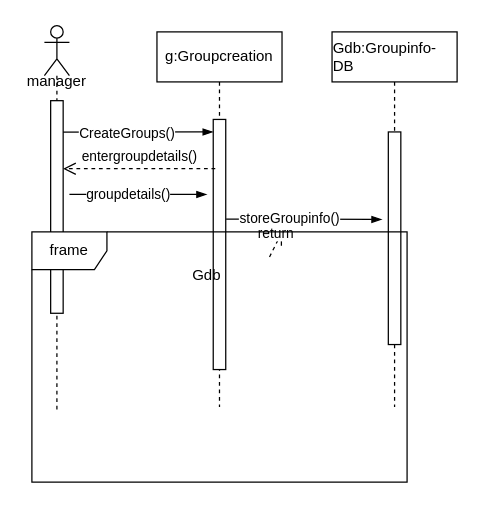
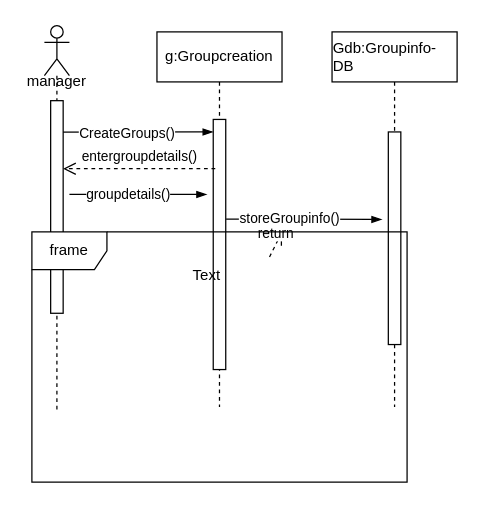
  <mxCell id="0" />
  <mxCell id="1" parent="0" />
  <mxCell id="2" value="g:Groupcreation" style="shape=umlLifeline;perimeter=lifelinePerimeter;whiteSpace=wrap;html=1;container=0;dropTarget=0;collapsible=0;recursiveResize=0;outlineConnect=0;portConstraint=eastwest;newEdgeStyle={&quot;edgeStyle&quot;:&quot;elbowEdgeStyle&quot;,&quot;elbow&quot;:&quot;vertical&quot;,&quot;curved&quot;:0,&quot;rounded&quot;:0};" parent="1" vertex="1"><mxGeometry x="125" y="25" width="100" height="300" as="geometry" /></mxCell>
  <mxCell id="3" value="" style="html=1;points=[];perimeter=orthogonalPerimeter;outlineConnect=0;targetShapes=umlLifeline;portConstraint=eastwest;newEdgeStyle={&quot;edgeStyle&quot;:&quot;elbowEdgeStyle&quot;,&quot;elbow&quot;:&quot;vertical&quot;,&quot;curved&quot;:0,&quot;rounded&quot;:0};" parent="2" vertex="1"><mxGeometry x="45" y="70" width="10" height="200" as="geometry" /></mxCell>
  <mxCell id="4" value="&lt;div style=&quot;text-align: start;&quot;&gt;Gdb:Groupinfo-DB&lt;/div&gt;" style="shape=umlLifeline;perimeter=lifelinePerimeter;whiteSpace=wrap;html=1;container=0;dropTarget=0;collapsible=0;recursiveResize=0;outlineConnect=0;portConstraint=eastwest;newEdgeStyle={&quot;edgeStyle&quot;:&quot;elbowEdgeStyle&quot;,&quot;elbow&quot;:&quot;vertical&quot;,&quot;curved&quot;:0,&quot;rounded&quot;:0};" parent="1" vertex="1"><mxGeometry x="265" y="25" width="100" height="300" as="geometry" /></mxCell>
  <mxCell id="5" value="" style="html=1;points=[];perimeter=orthogonalPerimeter;outlineConnect=0;targetShapes=umlLifeline;portConstraint=eastwest;newEdgeStyle={&quot;edgeStyle&quot;:&quot;elbowEdgeStyle&quot;,&quot;elbow&quot;:&quot;vertical&quot;,&quot;curved&quot;:0,&quot;rounded&quot;:0};" parent="4" vertex="1"><mxGeometry x="45" y="80" width="10" height="170" as="geometry" /></mxCell>
  <mxCell id="6" value="" style="edgeStyle=elbowEdgeStyle;fontSize=12;html=1;endArrow=blockThin;endFill=1;rounded=0;exitX=1;exitY=1;exitDx=0;exitDy=0;exitPerimeter=0;elbow=vertical;" edge="1" parent="1" target="3"><mxGeometry width="160" relative="1" as="geometry"><mxPoint x="45" y="105.2" as="sourcePoint" /><mxPoint x="165" y="105" as="targetPoint" /></mxGeometry></mxCell>
  <mxCell id="7" value="CreateGroups()" style="edgeLabel;html=1;align=center;verticalAlign=middle;resizable=0;points=[];" vertex="1" connectable="0" parent="6"><mxGeometry x="-0.317" y="2" relative="1" as="geometry"><mxPoint x="13" y="2" as="offset" /></mxGeometry></mxCell>
  <mxCell id="8" value="" style="shape=umlLifeline;perimeter=lifelinePerimeter;whiteSpace=wrap;html=1;container=1;dropTarget=0;collapsible=0;recursiveResize=0;outlineConnect=0;portConstraint=eastwest;newEdgeStyle={&quot;curved&quot;:0,&quot;rounded&quot;:0};participant=umlActor;size=40;" vertex="1" parent="1"><mxGeometry x="35" y="20" width="20" height="310" as="geometry" /></mxCell>
  <mxCell id="9" value="" style="html=1;points=[[0,0,0,0,5],[0,1,0,0,-5],[1,0,0,0,5],[1,1,0,0,-5]];perimeter=orthogonalPerimeter;outlineConnect=0;targetShapes=umlLifeline;portConstraint=eastwest;newEdgeStyle={&quot;curved&quot;:0,&quot;rounded&quot;:0};" vertex="1" parent="8"><mxGeometry x="5" y="60" width="10" height="170" as="geometry" /></mxCell>
  <mxCell id="10" value="entergroupdetails()" style="html=1;verticalAlign=bottom;endArrow=open;dashed=1;endSize=8;curved=0;rounded=0;exitX=0.161;exitY=0.197;exitDx=0;exitDy=0;exitPerimeter=0;" edge="1" parent="1" source="3" target="9"><mxGeometry relative="1" as="geometry"><mxPoint x="165" y="135" as="sourcePoint" /><mxPoint x="55" y="135" as="targetPoint" /></mxGeometry></mxCell>
  <mxCell id="11" value="" style="edgeStyle=elbowEdgeStyle;fontSize=12;html=1;endArrow=blockThin;endFill=1;rounded=0;elbow=vertical;" edge="1" parent="1"><mxGeometry width="160" relative="1" as="geometry"><mxPoint x="55" y="155" as="sourcePoint" /><mxPoint x="165" y="155" as="targetPoint" /></mxGeometry></mxCell>
  <mxCell id="12" value="groupdetails()" style="edgeLabel;html=1;align=center;verticalAlign=middle;resizable=0;points=[];" vertex="1" connectable="0" parent="11"><mxGeometry x="-0.171" y="1" relative="1" as="geometry"><mxPoint as="offset" /></mxGeometry></mxCell>
  <mxCell id="13" value="" style="edgeStyle=elbowEdgeStyle;fontSize=12;html=1;endArrow=blockThin;endFill=1;rounded=0;exitX=1.03;exitY=0.399;exitDx=0;exitDy=0;exitPerimeter=0;" edge="1" parent="1" source="3"><mxGeometry width="160" relative="1" as="geometry"><mxPoint x="185" y="175" as="sourcePoint" /><mxPoint x="305" y="175" as="targetPoint" /></mxGeometry></mxCell>
  <mxCell id="14" value="storeGroupinfo()" style="edgeLabel;html=1;align=center;verticalAlign=middle;resizable=0;points=[];" vertex="1" connectable="0" parent="13"><mxGeometry x="-0.202" y="1" relative="1" as="geometry"><mxPoint as="offset" /></mxGeometry></mxCell>
  <mxCell id="15" value="return" style="html=1;verticalAlign=bottom;endArrow=open;dashed=1;endSize=8;curved=0;rounded=0;" edge="1" parent="1" target="16"><mxGeometry relative="1" as="geometry"><mxPoint x="215" y="205" as="sourcePoint" /><mxPoint x="135" y="205" as="targetPoint" /></mxGeometry></mxCell>
  <mxCell id="16" value="frame" style="shape=umlFrame;whiteSpace=wrap;html=1;pointerEvents=0;" vertex="1" parent="1"><mxGeometry x="25" y="185" width="300" height="200" as="geometry" /></mxCell>
  <mxCell id="17" value="manager" style="text;html=1;align=center;verticalAlign=middle;whiteSpace=wrap;rounded=0;" vertex="1" parent="1"><mxGeometry x="20" y="55" width="50" height="20" as="geometry" /></mxCell>
- <mxCell id="18" value="Gdb" style="text;html=1;align=center;verticalAlign=middle;whiteSpace=wrap;rounded=0;" vertex="1" parent="1"><mxGeometry x="135" y="205" width="60" height="30" as="geometry" /></mxCell>
+ <mxCell id="18" value="Text" style="text;html=1;align=center;verticalAlign=middle;whiteSpace=wrap;rounded=0;" vertex="1" parent="1"><mxGeometry x="135" y="205" width="60" height="30" as="geometry" /></mxCell>
